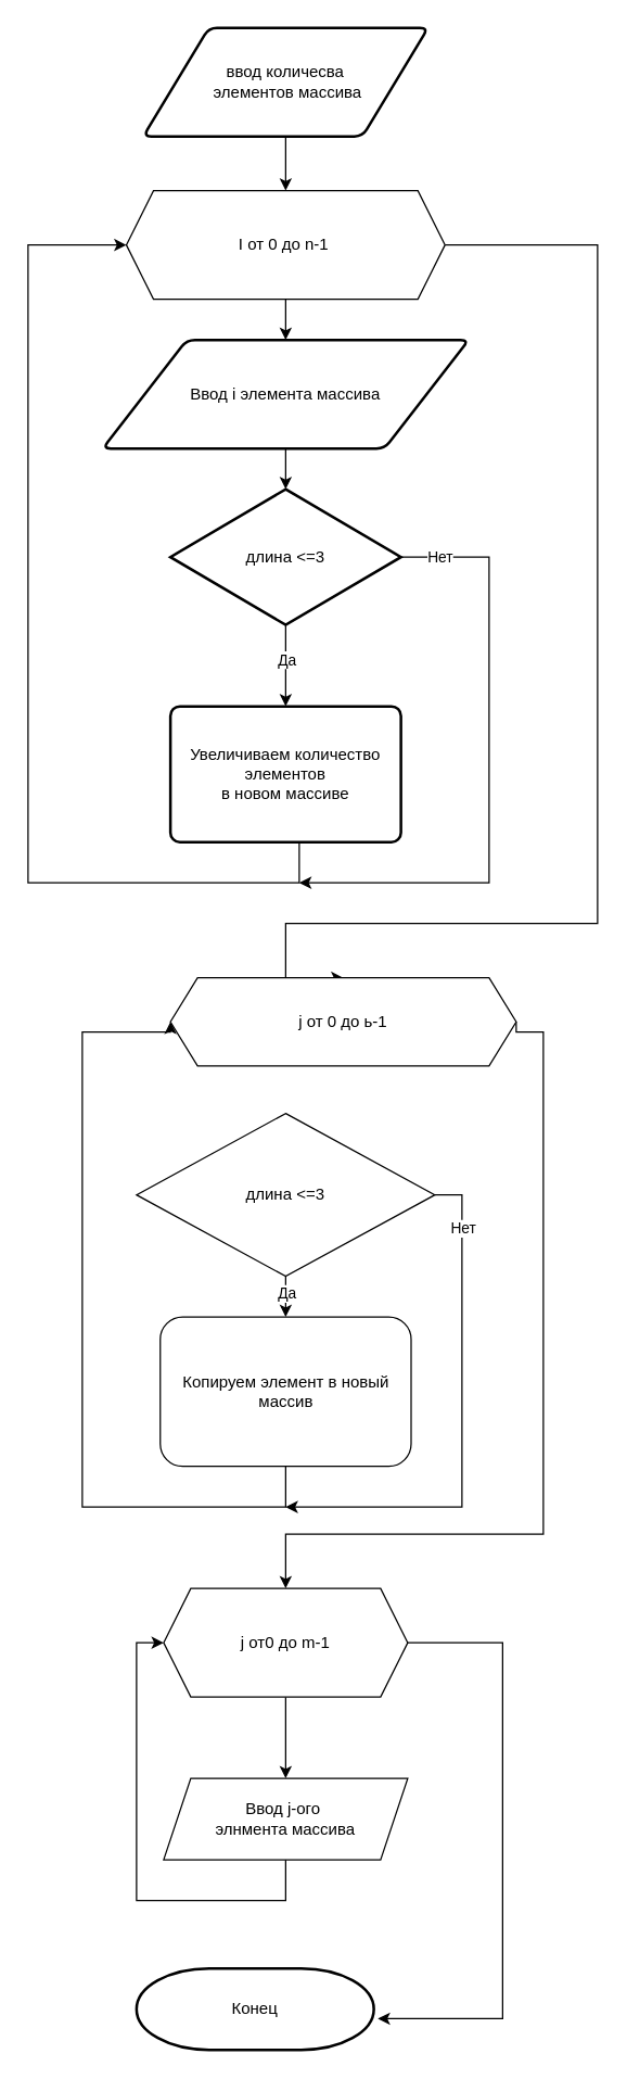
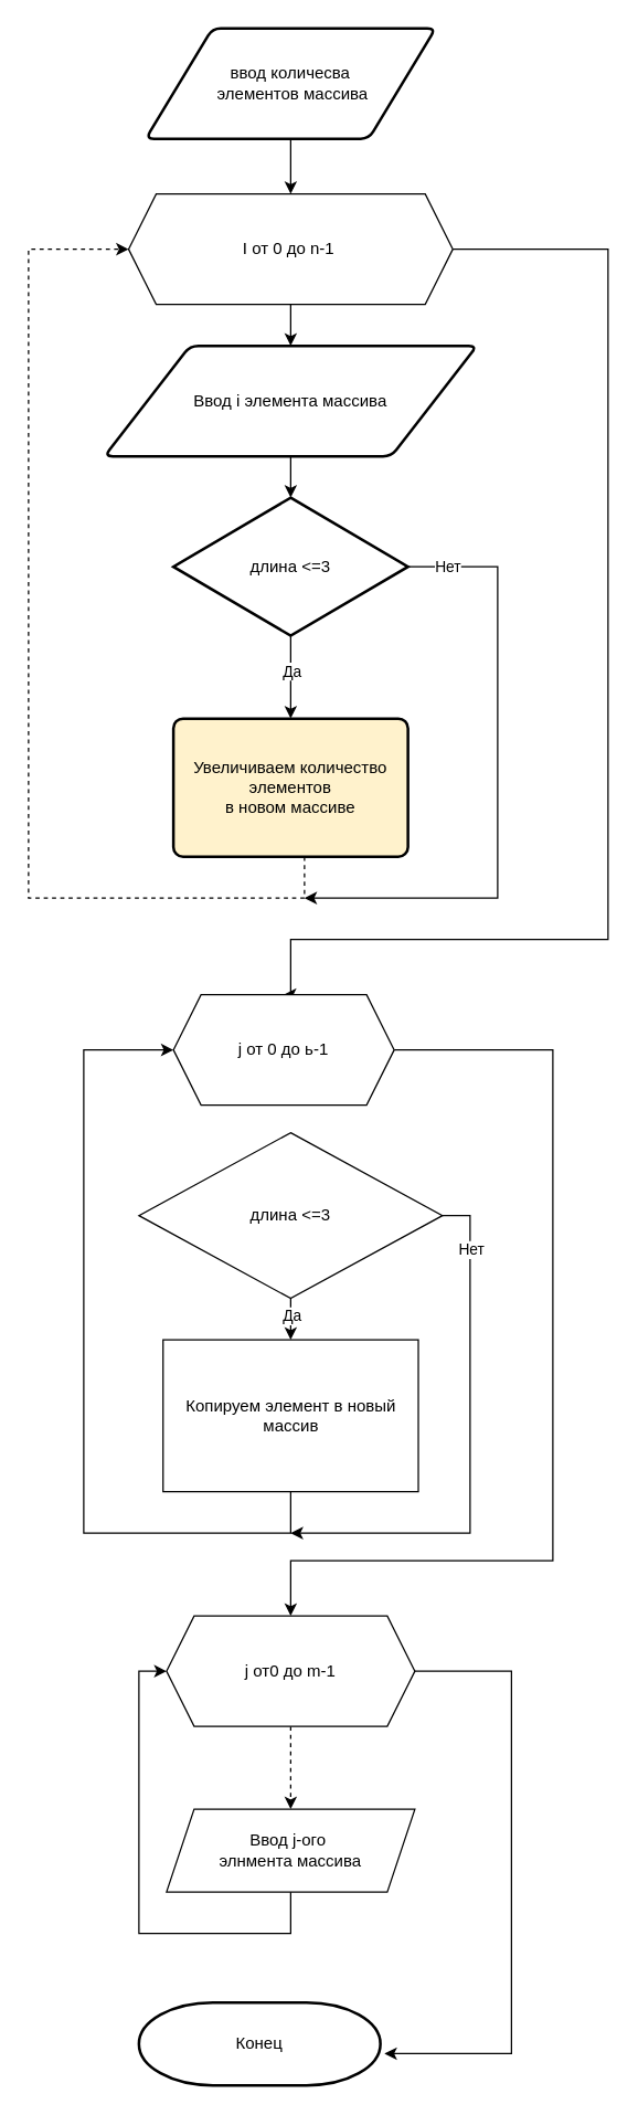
  <mxCell id="0" />
  <mxCell id="1" parent="0" />
  <mxCell id="2" value="Конец" style="strokeWidth=2;html=1;shape=mxgraph.flowchart.terminator;whiteSpace=wrap;" vertex="1" parent="1"><mxGeometry x="100" y="1450" width="175" height="60" as="geometry" /></mxCell>
  <mxCell id="3" value="" style="edgeStyle=orthogonalEdgeStyle;rounded=0;orthogonalLoop=1;jettySize=auto;html=1;" edge="1" parent="1" source="4" target="7"><mxGeometry relative="1" as="geometry" /></mxCell>
  <mxCell id="4" value="ввод количесва&lt;br&gt;&amp;nbsp;элементов массива" style="shape=parallelogram;html=1;strokeWidth=2;perimeter=parallelogramPerimeter;whiteSpace=wrap;rounded=1;arcSize=12;size=0.23;" vertex="1" parent="1"><mxGeometry x="105" y="20" width="210" height="80" as="geometry" /></mxCell>
  <mxCell id="5" value="" style="edgeStyle=orthogonalEdgeStyle;rounded=0;orthogonalLoop=1;jettySize=auto;html=1;" edge="1" parent="1" source="7" target="9"><mxGeometry relative="1" as="geometry" /></mxCell>
  <mxCell id="6" style="edgeStyle=orthogonalEdgeStyle;rounded=0;orthogonalLoop=1;jettySize=auto;html=1;exitX=1;exitY=0.5;exitDx=0;exitDy=0;entryX=0.5;entryY=0;entryDx=0;entryDy=0;" edge="1" parent="1" source="7" target="18"><mxGeometry relative="1" as="geometry"><mxPoint x="210" y="690" as="targetPoint" /><Array as="points"><mxPoint x="440" y="180" /><mxPoint x="440" y="680" /><mxPoint x="210" y="680" /><mxPoint x="210" y="720" /></Array></mxGeometry></mxCell>
  <mxCell id="7" value="I от 0 до n-1&amp;nbsp;" style="shape=hexagon;perimeter=hexagonPerimeter2;whiteSpace=wrap;html=1;fixedSize=1;" vertex="1" parent="1"><mxGeometry x="92.5" y="140" width="235" height="80" as="geometry" /></mxCell>
  <mxCell id="8" value="" style="edgeStyle=orthogonalEdgeStyle;rounded=0;orthogonalLoop=1;jettySize=auto;html=1;" edge="1" parent="1" source="9" target="14"><mxGeometry relative="1" as="geometry" /></mxCell>
  <mxCell id="9" value="Ввод i элемента массива" style="shape=parallelogram;html=1;strokeWidth=2;perimeter=parallelogramPerimeter;whiteSpace=wrap;rounded=1;arcSize=12;size=0.23;" vertex="1" parent="1"><mxGeometry x="75" y="250" width="270" height="80" as="geometry" /></mxCell>
  <mxCell id="10" value="" style="edgeStyle=orthogonalEdgeStyle;rounded=0;orthogonalLoop=1;jettySize=auto;html=1;" edge="1" parent="1" source="14" target="16"><mxGeometry relative="1" as="geometry" /></mxCell>
  <mxCell id="11" value="Да" style="edgeLabel;html=1;align=center;verticalAlign=middle;resizable=0;points=[];" vertex="1" connectable="0" parent="10"><mxGeometry x="-0.7" relative="1" as="geometry"><mxPoint y="16" as="offset" /></mxGeometry></mxCell>
  <mxCell id="12" style="edgeStyle=orthogonalEdgeStyle;rounded=0;orthogonalLoop=1;jettySize=auto;html=1;" edge="1" parent="1" source="14"><mxGeometry relative="1" as="geometry"><mxPoint x="220" y="650" as="targetPoint" /><Array as="points"><mxPoint x="360" y="410" /><mxPoint x="360" y="650" /><mxPoint x="311" y="650" /></Array></mxGeometry></mxCell>
  <mxCell id="13" value="Нет" style="edgeLabel;html=1;align=center;verticalAlign=middle;resizable=0;points=[];" vertex="1" connectable="0" parent="12"><mxGeometry x="-0.874" y="1" relative="1" as="geometry"><mxPoint as="offset" /></mxGeometry></mxCell>
  <mxCell id="14" value="длина &amp;lt;=3" style="strokeWidth=2;html=1;shape=mxgraph.flowchart.decision;whiteSpace=wrap;" vertex="1" parent="1"><mxGeometry x="125" y="360" width="170" height="100" as="geometry" /></mxCell>
- <mxCell id="15" style="edgeStyle=orthogonalEdgeStyle;rounded=0;orthogonalLoop=1;jettySize=auto;html=1;entryX=0;entryY=0.5;entryDx=0;entryDy=0;" edge="1" parent="1" source="16" target="7"><mxGeometry relative="1" as="geometry"><mxPoint x="137.5" y="590" as="sourcePoint" /><mxPoint x="20" y="250" as="targetPoint" /><Array as="points"><mxPoint x="220" y="650" /><mxPoint x="20" y="650" /><mxPoint x="20" y="180" /></Array></mxGeometry></mxCell>
- <mxCell id="16" value="Увеличиваем количество элементов&lt;br&gt;в новом массиве" style="rounded=1;whiteSpace=wrap;html=1;absoluteArcSize=1;arcSize=14;strokeWidth=2;" vertex="1" parent="1"><mxGeometry x="125" y="520" width="170" height="100" as="geometry" /></mxCell>
+ <mxCell id="15" style="edgeStyle=orthogonalEdgeStyle;rounded=0;orthogonalLoop=1;jettySize=auto;html=1;entryX=0;entryY=0.5;entryDx=0;entryDy=0;dashed=1;" edge="1" parent="1" source="16" target="7"><mxGeometry relative="1" as="geometry"><mxPoint x="137.5" y="590" as="sourcePoint" /><mxPoint x="20" y="250" as="targetPoint" /><Array as="points"><mxPoint x="220" y="650" /><mxPoint x="20" y="650" /><mxPoint x="20" y="180" /></Array></mxGeometry></mxCell>
+ <mxCell id="16" value="Увеличиваем количество элементов&lt;br&gt;в новом массиве" style="rounded=1;whiteSpace=wrap;html=1;absoluteArcSize=1;arcSize=14;strokeWidth=2;fillColor=#fff2cc;" vertex="1" parent="1"><mxGeometry x="125" y="520" width="170" height="100" as="geometry" /></mxCell>
  <mxCell id="17" style="edgeStyle=orthogonalEdgeStyle;rounded=0;orthogonalLoop=1;jettySize=auto;html=1;exitX=1;exitY=0.5;exitDx=0;exitDy=0;entryX=0.5;entryY=0;entryDx=0;entryDy=0;" edge="1" parent="1" source="18" target="27"><mxGeometry relative="1" as="geometry"><mxPoint x="210" y="1140" as="targetPoint" /><Array as="points"><mxPoint x="400" y="760" /><mxPoint x="400" y="1130" /><mxPoint x="210" y="1130" /></Array></mxGeometry></mxCell>
- <mxCell id="18" value="j от 0 до ь-1" style="shape=hexagon;perimeter=hexagonPerimeter2;whiteSpace=wrap;html=1;fixedSize=1;" vertex="1" parent="1"><mxGeometry x="125" y="720" width="255" height="65" as="geometry" /></mxCell>
+ <mxCell id="18" value="j от 0 до ь-1" style="shape=hexagon;perimeter=hexagonPerimeter2;whiteSpace=wrap;html=1;fixedSize=1;" vertex="1" parent="1"><mxGeometry x="125" y="720" width="160" height="80" as="geometry" /></mxCell>
  <mxCell id="19" value="" style="edgeStyle=orthogonalEdgeStyle;rounded=0;orthogonalLoop=1;jettySize=auto;html=1;" edge="1" parent="1" source="21" target="23"><mxGeometry relative="1" as="geometry" /></mxCell>
  <mxCell id="20" value="Да" style="edgeLabel;html=1;align=center;verticalAlign=middle;resizable=0;points=[];" vertex="1" connectable="0" parent="19"><mxGeometry x="0.28" relative="1" as="geometry"><mxPoint as="offset" /></mxGeometry></mxCell>
  <mxCell id="21" value="длина &amp;lt;=3" style="rhombus;whiteSpace=wrap;html=1;" vertex="1" parent="1"><mxGeometry x="100" y="820" width="220" height="120" as="geometry" /></mxCell>
  <mxCell id="22" style="edgeStyle=orthogonalEdgeStyle;rounded=0;orthogonalLoop=1;jettySize=auto;html=1;entryX=0;entryY=0.5;entryDx=0;entryDy=0;" edge="1" parent="1" source="23" target="18"><mxGeometry relative="1" as="geometry"><Array as="points"><mxPoint x="210" y="1110" /><mxPoint x="60" y="1110" /><mxPoint x="60" y="760" /></Array></mxGeometry></mxCell>
- <mxCell id="23" value="Копируем элемент в новый массив" style="whiteSpace=wrap;html=1;rounded=1;" vertex="1" parent="1"><mxGeometry x="117.5" y="970" width="185" height="110" as="geometry" /></mxCell>
+ <mxCell id="23" value="Копируем элемент в новый массив" style="rounded=0;whiteSpace=wrap;html=1;" vertex="1" parent="1"><mxGeometry x="117.5" y="970" width="185" height="110" as="geometry" /></mxCell>
  <mxCell id="24" style="edgeStyle=orthogonalEdgeStyle;rounded=0;orthogonalLoop=1;jettySize=auto;html=1;exitX=1;exitY=0.5;exitDx=0;exitDy=0;" edge="1" parent="1" source="21"><mxGeometry relative="1" as="geometry"><mxPoint x="210" y="1110" as="targetPoint" /><Array as="points"><mxPoint x="340" y="880" /><mxPoint x="340" y="1110" /><mxPoint x="302" y="1110" /></Array></mxGeometry></mxCell>
  <mxCell id="25" value="Нет" style="edgeLabel;html=1;align=center;verticalAlign=middle;resizable=0;points=[];" vertex="1" connectable="0" parent="24"><mxGeometry x="-0.768" relative="1" as="geometry"><mxPoint as="offset" /></mxGeometry></mxCell>
- <mxCell id="26" value="" style="edgeStyle=orthogonalEdgeStyle;rounded=0;orthogonalLoop=1;jettySize=auto;html=1;" edge="1" parent="1" source="27" target="29"><mxGeometry relative="1" as="geometry" /></mxCell>
+ <mxCell id="26" value="" style="edgeStyle=orthogonalEdgeStyle;rounded=0;orthogonalLoop=1;jettySize=auto;html=1;dashed=1;" edge="1" parent="1" source="27" target="29"><mxGeometry relative="1" as="geometry" /></mxCell>
  <mxCell id="27" value="j от0 до m-1" style="shape=hexagon;perimeter=hexagonPerimeter2;whiteSpace=wrap;html=1;fixedSize=1;" vertex="1" parent="1"><mxGeometry x="120" y="1170" width="180" height="80" as="geometry" /></mxCell>
  <mxCell id="28" style="edgeStyle=orthogonalEdgeStyle;rounded=0;orthogonalLoop=1;jettySize=auto;html=1;entryX=0;entryY=0.5;entryDx=0;entryDy=0;" edge="1" parent="1" target="27"><mxGeometry relative="1" as="geometry"><mxPoint x="210" y="1350" as="sourcePoint" /><mxPoint x="120" y="1190" as="targetPoint" /><Array as="points"><mxPoint x="210" y="1400" /><mxPoint x="100" y="1400" /><mxPoint x="100" y="1210" /></Array></mxGeometry></mxCell>
  <mxCell id="29" value="Ввод j-ого&amp;nbsp;&lt;br&gt;элнмента массива" style="shape=parallelogram;perimeter=parallelogramPerimeter;whiteSpace=wrap;html=1;fixedSize=1;" vertex="1" parent="1"><mxGeometry x="120" y="1310" width="180" height="60" as="geometry" /></mxCell>
  <mxCell id="30" style="edgeStyle=orthogonalEdgeStyle;rounded=0;orthogonalLoop=1;jettySize=auto;html=1;entryX=1.017;entryY=0.617;entryDx=0;entryDy=0;entryPerimeter=0;" edge="1" parent="1" source="27" target="2"><mxGeometry relative="1" as="geometry"><Array as="points"><mxPoint x="370" y="1210" /><mxPoint x="370" y="1487" /></Array></mxGeometry></mxCell>
